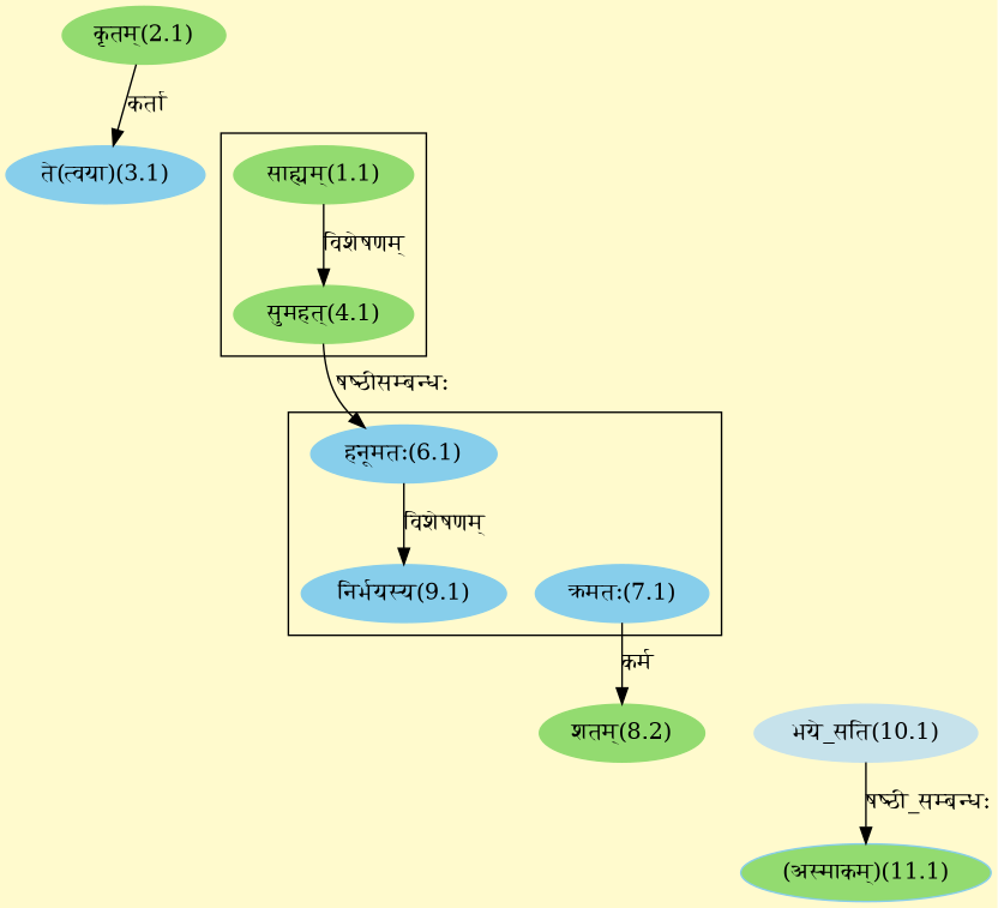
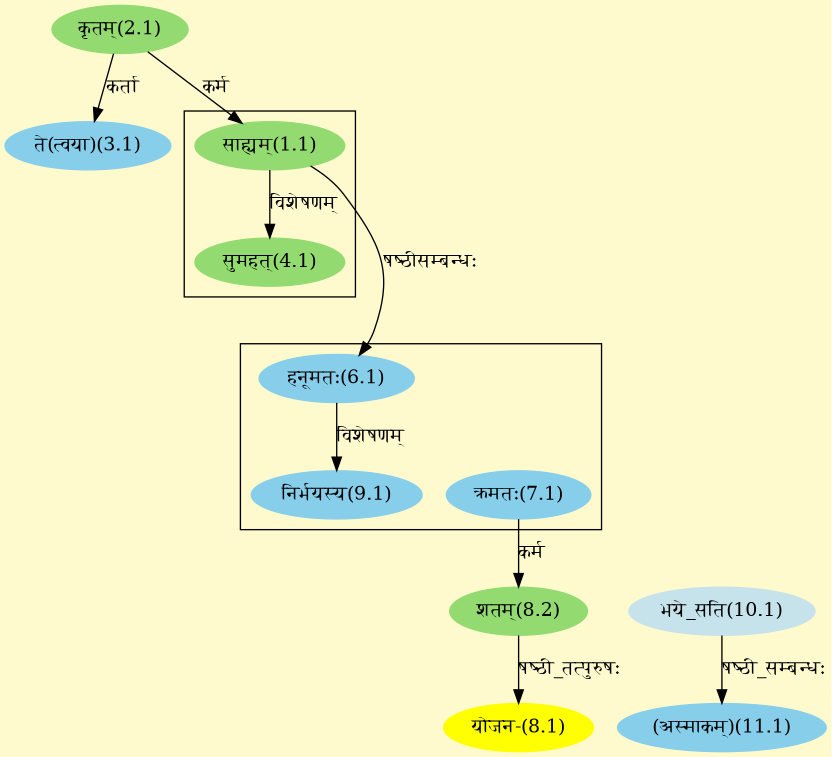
  digraph {
    bgcolor=lemonchiffon1
    compound=true
    rankdir=BT
    node [color="#87CEEB" style=filled]
    edge [dir=back]
    n1 [color="#93DB70" label="सुमहत्(4.1)"]
    n2 [color="#93DB70" label="साह्यम्(1.1)"]
    n3 [label="हनूमतः(6.1)"]
    n4 [label="क्रमतः(7.1)"]
    n5 [label="निर्भयस्य(9.1)"]
    n6 [color="#93DB70" label="कृतम्(2.1)"]
    n7 [label="ते(त्वया)(3.1)"]
+   n8 [color="#FFFF00" label="योजन-(8.1)"]
    n9 [color="#93DB70" label="शतम्(8.2)"]
    n10 [color="#C6E2EB" label="भये_सति(10.1)"]
-   n11 [label="(अस्माकम्)(11.1)" fillcolor="#93DB70"]
+   n11 [label="(अस्माकम्)(11.1)"]
    subgraph cluster_1 {
      n1
      n2
    }
    subgraph cluster_2 {
      n3
      n4
      n5
    }
    n1 -> n2 [label="विशेषणम्"]
-   n3 -> n1 [label="षष्ठीसम्बन्धः"]
+   n2 -> n6 [label="कर्म"]
+   n3 -> n2 [label="षष्ठीसम्बन्धः"]
    n5 -> n3 [label="विशेषणम्"]
    n7 -> n6 [label="कर्ता"]
+   n8 -> n9 [label="षष्ठी_तत्पुरुषः"]
    n9 -> n4 [label="कर्म"]
    n11 -> n10 [label="षष्ठी_सम्बन्धः"]
  }
